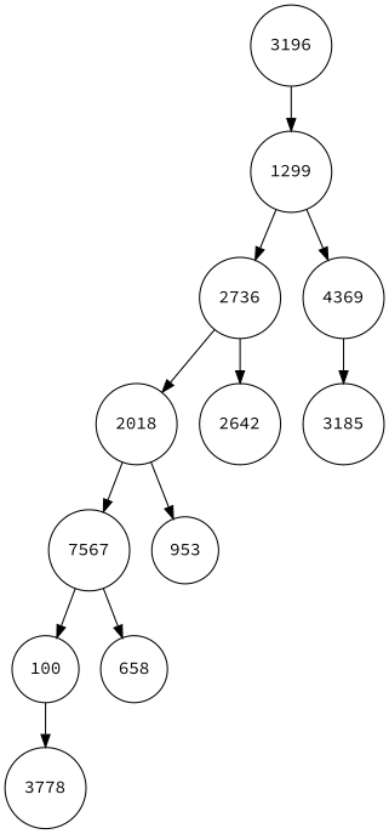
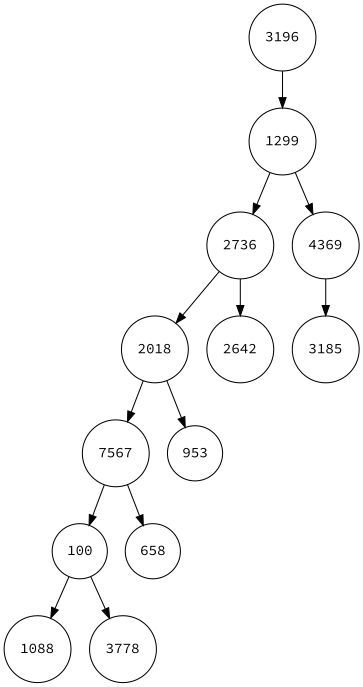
  digraph {
    fontname="Source Code Pro"
    rankdir=TB
    node [fontname="Source Code Pro" shape=circle]
    edge [fontname="Source Code Pro"]
    3196
    1299
    2736
    4369
    2018
    2642
    3185
    n8 [label=7567]
    953
    100
    658
+   1088
    3778
    3196 -> 1299
    1299 -> 2736
    1299 -> 4369
    2736 -> 2018
    2736 -> 2642
    4369 -> 3185
    2018 -> n8
    2018 -> 953
    n8 -> 100
    n8 -> 658
+   100 -> 1088
    100 -> 3778
  }
